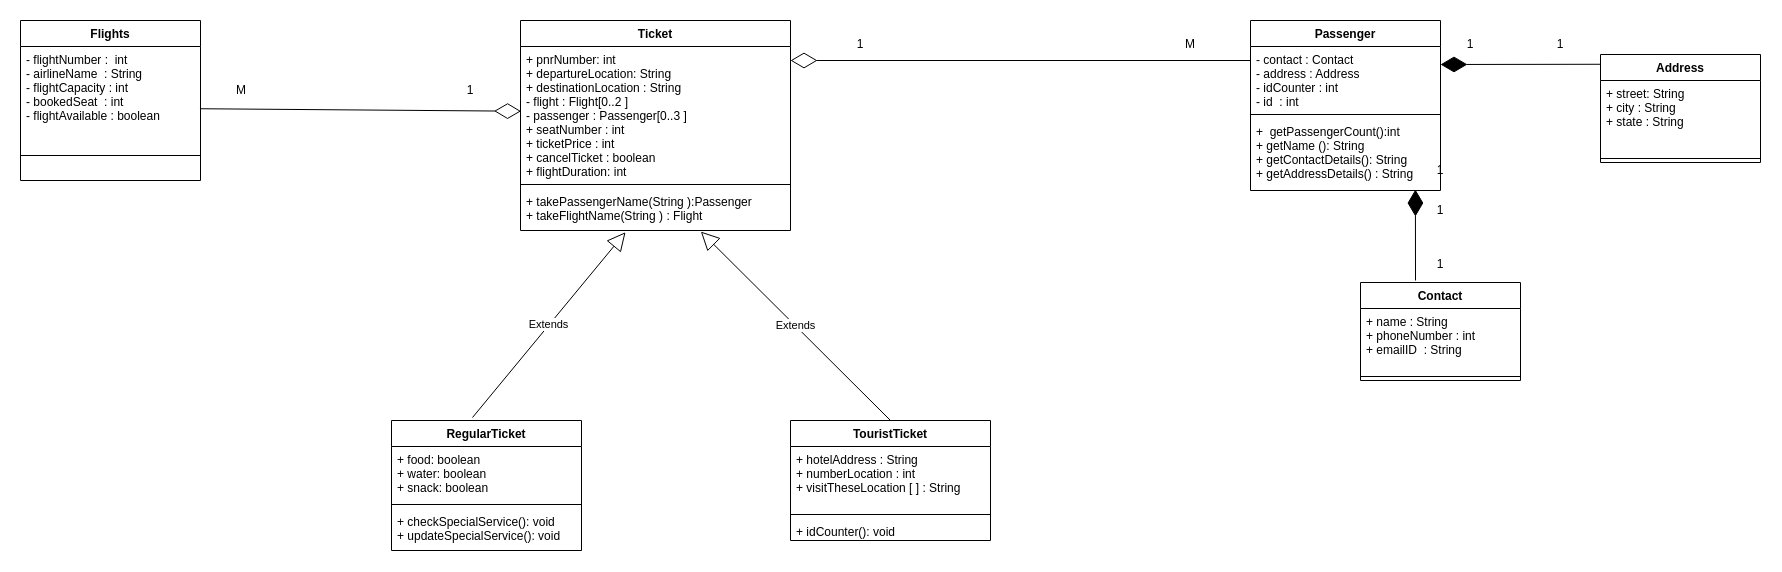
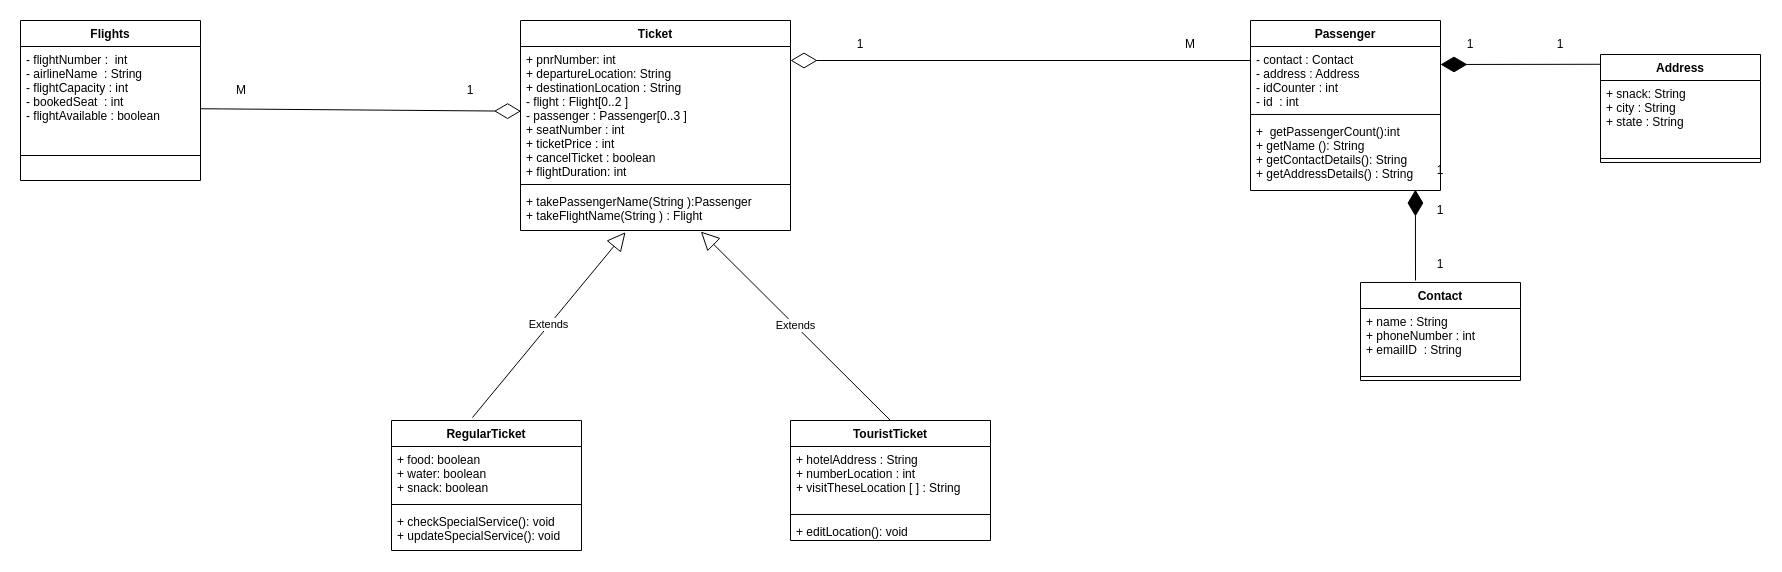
  <mxCell id="0" />
  <mxCell id="1" parent="0" />
  <mxCell id="2" value="Flights" style="swimlane;fontStyle=1;align=center;verticalAlign=top;childLayout=stackLayout;horizontal=1;startSize=26;horizontalStack=0;resizeParent=1;resizeParentMax=0;resizeLast=0;collapsible=1;marginBottom=0;" parent="1" vertex="1"><mxGeometry x="20" y="20" width="180" height="160" as="geometry" /></mxCell>
  <mxCell id="3" value="- flightNumber :  int&#10;- airlineName  : String&#10;- flightCapacity : int&#10;- bookedSeat  : int&#10;- flightAvailable : boolean&#10;&#10;" style="text;strokeColor=none;fillColor=none;align=left;verticalAlign=top;spacingLeft=4;spacingRight=4;overflow=hidden;rotatable=0;points=[[0,0.5],[1,0.5]];portConstraint=eastwest;" parent="2" vertex="1"><mxGeometry y="26" width="180" height="84" as="geometry" /></mxCell>
  <mxCell id="4" value="" style="line;strokeWidth=1;fillColor=none;align=left;verticalAlign=middle;spacingTop=-1;spacingLeft=3;spacingRight=3;rotatable=0;labelPosition=right;points=[];portConstraint=eastwest;" parent="2" vertex="1"><mxGeometry y="110" width="180" height="50" as="geometry" /></mxCell>
  <mxCell id="5" value="" style="endArrow=diamondThin;endFill=0;endSize=24;html=1;entryX=0.002;entryY=0.38;entryDx=0;entryDy=0;entryPerimeter=0;exitX=0.997;exitY=0.741;exitDx=0;exitDy=0;exitPerimeter=0;" parent="1" source="3" edge="1"><mxGeometry width="160" relative="1" as="geometry"><mxPoint x="200" y="114.29" as="sourcePoint" /><mxPoint x="520.54" y="110.72" as="targetPoint" /><Array as="points" /></mxGeometry></mxCell>
  <mxCell id="6" value="Ticket" style="swimlane;fontStyle=1;align=center;verticalAlign=top;childLayout=stackLayout;horizontal=1;startSize=26;horizontalStack=0;resizeParent=1;resizeParentMax=0;resizeLast=0;collapsible=1;marginBottom=0;" parent="1" vertex="1"><mxGeometry x="520" y="20" width="270" height="210" as="geometry" /></mxCell>
  <mxCell id="7" value="+ pnrNumber: int&#10;+ departureLocation: String&#10;+ destinationLocation : String&#10;- flight : Flight[0..2 ]&#10;- passenger : Passenger[0..3 ]&#10;+ seatNumber : int &#10;+ ticketPrice : int&#10;+ cancelTicket : boolean&#10;+ flightDuration: int  &#10;&#10;" style="text;strokeColor=none;fillColor=none;align=left;verticalAlign=top;spacingLeft=4;spacingRight=4;overflow=hidden;rotatable=0;points=[[0,0.5],[1,0.5]];portConstraint=eastwest;" parent="6" vertex="1"><mxGeometry y="26" width="270" height="134" as="geometry" /></mxCell>
  <mxCell id="8" value="" style="line;strokeWidth=1;fillColor=none;align=left;verticalAlign=middle;spacingTop=-1;spacingLeft=3;spacingRight=3;rotatable=0;labelPosition=right;points=[];portConstraint=eastwest;" parent="6" vertex="1"><mxGeometry y="160" width="270" height="8" as="geometry" /></mxCell>
  <mxCell id="9" value="+ takePassengerName(String ):Passenger&#10;+ takeFlightName(String ) : Flight" style="text;strokeColor=none;fillColor=none;align=left;verticalAlign=top;spacingLeft=4;spacingRight=4;overflow=hidden;rotatable=0;points=[[0,0.5],[1,0.5]];portConstraint=eastwest;" parent="6" vertex="1"><mxGeometry y="168" width="270" height="42" as="geometry" /></mxCell>
  <mxCell id="10" value="RegularTicket" style="swimlane;fontStyle=1;align=center;verticalAlign=top;childLayout=stackLayout;horizontal=1;startSize=26;horizontalStack=0;resizeParent=1;resizeParentMax=0;resizeLast=0;collapsible=1;marginBottom=0;" parent="1" vertex="1"><mxGeometry x="391" y="420" width="190" height="130" as="geometry" /></mxCell>
  <mxCell id="11" value="+ food: boolean&#10;+ water: boolean&#10;+ snack: boolean&#10;&#10;" style="text;strokeColor=none;fillColor=none;align=left;verticalAlign=top;spacingLeft=4;spacingRight=4;overflow=hidden;rotatable=0;points=[[0,0.5],[1,0.5]];portConstraint=eastwest;" parent="10" vertex="1"><mxGeometry y="26" width="190" height="54" as="geometry" /></mxCell>
  <mxCell id="12" value="" style="line;strokeWidth=1;fillColor=none;align=left;verticalAlign=middle;spacingTop=-1;spacingLeft=3;spacingRight=3;rotatable=0;labelPosition=right;points=[];portConstraint=eastwest;" parent="10" vertex="1"><mxGeometry y="80" width="190" height="8" as="geometry" /></mxCell>
  <mxCell id="13" value="+ checkSpecialService(): void&#10;+ updateSpecialService(): void&#10;" style="text;strokeColor=none;fillColor=none;align=left;verticalAlign=top;spacingLeft=4;spacingRight=4;overflow=hidden;rotatable=0;points=[[0,0.5],[1,0.5]];portConstraint=eastwest;" parent="10" vertex="1"><mxGeometry y="88" width="190" height="42" as="geometry" /></mxCell>
  <mxCell id="14" value="TouristTicket" style="swimlane;fontStyle=1;align=center;verticalAlign=top;childLayout=stackLayout;horizontal=1;startSize=26;horizontalStack=0;resizeParent=1;resizeParentMax=0;resizeLast=0;collapsible=1;marginBottom=0;" parent="1" vertex="1"><mxGeometry x="790" y="420" width="200" height="120" as="geometry" /></mxCell>
  <mxCell id="15" value="+ hotelAddress : String&#10;+ numberLocation : int&#10;+ visitTheseLocation [ ] : String&#10;" style="text;strokeColor=none;fillColor=none;align=left;verticalAlign=top;spacingLeft=4;spacingRight=4;overflow=hidden;rotatable=0;points=[[0,0.5],[1,0.5]];portConstraint=eastwest;" parent="14" vertex="1"><mxGeometry y="26" width="200" height="64" as="geometry" /></mxCell>
  <mxCell id="16" value="" style="line;strokeWidth=1;fillColor=none;align=left;verticalAlign=middle;spacingTop=-1;spacingLeft=3;spacingRight=3;rotatable=0;labelPosition=right;points=[];portConstraint=eastwest;" parent="14" vertex="1"><mxGeometry y="90" width="200" height="8" as="geometry" /></mxCell>
- <mxCell id="17" value="+ idCounter(): void" style="text;strokeColor=none;fillColor=none;align=left;verticalAlign=top;spacingLeft=4;spacingRight=4;overflow=hidden;rotatable=0;points=[[0,0.5],[1,0.5]];portConstraint=eastwest;" parent="14" vertex="1"><mxGeometry y="98" width="200" height="22" as="geometry" /></mxCell>
+ <mxCell id="17" value="+ editLocation(): void" style="text;strokeColor=none;fillColor=none;align=left;verticalAlign=top;spacingLeft=4;spacingRight=4;overflow=hidden;rotatable=0;points=[[0,0.5],[1,0.5]];portConstraint=eastwest;" parent="14" vertex="1"><mxGeometry y="98" width="200" height="22" as="geometry" /></mxCell>
  <mxCell id="18" value="Extends" style="endArrow=block;endSize=16;endFill=0;html=1;entryX=0.389;entryY=1.041;entryDx=0;entryDy=0;entryPerimeter=0;" parent="1" target="9" edge="1"><mxGeometry width="160" relative="1" as="geometry"><mxPoint x="472" y="417" as="sourcePoint" /><mxPoint x="860" y="418" as="targetPoint" /><Array as="points" /></mxGeometry></mxCell>
  <mxCell id="19" value="Extends" style="endArrow=block;endSize=16;endFill=0;html=1;exitX=0.5;exitY=0;exitDx=0;exitDy=0;entryX=0.668;entryY=1.026;entryDx=0;entryDy=0;entryPerimeter=0;" parent="1" source="14" target="9" edge="1"><mxGeometry width="160" relative="1" as="geometry"><mxPoint x="780" y="380" as="sourcePoint" /><mxPoint x="750" y="360" as="targetPoint" /><Array as="points" /></mxGeometry></mxCell>
  <mxCell id="20" value="Passenger" style="swimlane;fontStyle=1;align=center;verticalAlign=top;childLayout=stackLayout;horizontal=1;startSize=26;horizontalStack=0;resizeParent=1;resizeParentMax=0;resizeLast=0;collapsible=1;marginBottom=0;" parent="1" vertex="1"><mxGeometry x="1250" y="20" width="190" height="170" as="geometry" /></mxCell>
  <mxCell id="21" value="- contact : Contact&#10;- address : Address&#10;- idCounter : int&#10;- id  : int&#10;" style="text;strokeColor=none;fillColor=none;align=left;verticalAlign=top;spacingLeft=4;spacingRight=4;overflow=hidden;rotatable=0;points=[[0,0.5],[1,0.5]];portConstraint=eastwest;" parent="20" vertex="1"><mxGeometry y="26" width="190" height="64" as="geometry" /></mxCell>
  <mxCell id="22" value="" style="line;strokeWidth=1;fillColor=none;align=left;verticalAlign=middle;spacingTop=-1;spacingLeft=3;spacingRight=3;rotatable=0;labelPosition=right;points=[];portConstraint=eastwest;" parent="20" vertex="1"><mxGeometry y="90" width="190" height="8" as="geometry" /></mxCell>
  <mxCell id="23" value="+  getPassengerCount():int&#10;+ getName (): String&#10;+ getContactDetails(): String&#10;+ getAddressDetails() : String&#10;" style="text;strokeColor=none;fillColor=none;align=left;verticalAlign=top;spacingLeft=4;spacingRight=4;overflow=hidden;rotatable=0;points=[[0,0.5],[1,0.5]];portConstraint=eastwest;" parent="20" vertex="1"><mxGeometry y="98" width="190" height="72" as="geometry" /></mxCell>
  <mxCell id="24" value="" style="endArrow=diamondThin;endFill=0;endSize=24;html=1;" parent="1" edge="1"><mxGeometry width="160" relative="1" as="geometry"><mxPoint x="1250" y="60" as="sourcePoint" /><mxPoint x="790" y="60" as="targetPoint" /><Array as="points" /></mxGeometry></mxCell>
  <mxCell id="25" value="Address" style="swimlane;fontStyle=1;align=center;verticalAlign=top;childLayout=stackLayout;horizontal=1;startSize=26;horizontalStack=0;resizeParent=1;resizeParentMax=0;resizeLast=0;collapsible=1;marginBottom=0;" parent="1" vertex="1"><mxGeometry x="1600" y="54" width="160" height="108" as="geometry" /></mxCell>
- <mxCell id="26" value="+ street: String&#10;+ city : String&#10;+ state : String" style="text;strokeColor=none;fillColor=none;align=left;verticalAlign=top;spacingLeft=4;spacingRight=4;overflow=hidden;rotatable=0;points=[[0,0.5],[1,0.5]];portConstraint=eastwest;" parent="25" vertex="1"><mxGeometry y="26" width="160" height="74" as="geometry" /></mxCell>
+ <mxCell id="26" value="+ snack: String&#10;+ city : String&#10;+ state : String" style="text;strokeColor=none;fillColor=none;align=left;verticalAlign=top;spacingLeft=4;spacingRight=4;overflow=hidden;rotatable=0;points=[[0,0.5],[1,0.5]];portConstraint=eastwest;" parent="25" vertex="1"><mxGeometry y="26" width="160" height="74" as="geometry" /></mxCell>
  <mxCell id="27" value="" style="line;strokeWidth=1;fillColor=none;align=left;verticalAlign=middle;spacingTop=-1;spacingLeft=3;spacingRight=3;rotatable=0;labelPosition=right;points=[];portConstraint=eastwest;" parent="25" vertex="1"><mxGeometry y="100" width="160" height="8" as="geometry" /></mxCell>
  <mxCell id="28" value="Contact" style="swimlane;fontStyle=1;align=center;verticalAlign=top;childLayout=stackLayout;horizontal=1;startSize=26;horizontalStack=0;resizeParent=1;resizeParentMax=0;resizeLast=0;collapsible=1;marginBottom=0;" parent="1" vertex="1"><mxGeometry x="1360" y="282" width="160" height="98" as="geometry" /></mxCell>
  <mxCell id="29" value="+ name : String&#10;+ phoneNumber : int&#10;+ emailID  : String&#10;" style="text;strokeColor=none;fillColor=none;align=left;verticalAlign=top;spacingLeft=4;spacingRight=4;overflow=hidden;rotatable=0;points=[[0,0.5],[1,0.5]];portConstraint=eastwest;" parent="28" vertex="1"><mxGeometry y="26" width="160" height="64" as="geometry" /></mxCell>
  <mxCell id="30" value="" style="line;strokeWidth=1;fillColor=none;align=left;verticalAlign=middle;spacingTop=-1;spacingLeft=3;spacingRight=3;rotatable=0;labelPosition=right;points=[];portConstraint=eastwest;" parent="28" vertex="1"><mxGeometry y="90" width="160" height="8" as="geometry" /></mxCell>
  <mxCell id="31" value="" style="endArrow=diamondThin;endFill=1;endSize=24;html=1;entryX=0.868;entryY=0.987;entryDx=0;entryDy=0;entryPerimeter=0;" parent="1" target="23" edge="1"><mxGeometry width="160" relative="1" as="geometry"><mxPoint x="1415" y="280" as="sourcePoint" /><mxPoint x="1407" y="140" as="targetPoint" /></mxGeometry></mxCell>
  <mxCell id="32" value="" style="endArrow=diamondThin;endFill=1;endSize=24;html=1;entryX=1;entryY=0.5;entryDx=0;entryDy=0;exitX=0.001;exitY=-0.009;exitDx=0;exitDy=0;exitPerimeter=0;" parent="1" edge="1"><mxGeometry width="160" relative="1" as="geometry"><mxPoint x="1600.16" y="63.766" as="sourcePoint" /><mxPoint x="1440" y="64" as="targetPoint" /></mxGeometry></mxCell>
  <mxCell id="33" value="M" style="text;html=1;strokeColor=none;fillColor=none;align=center;verticalAlign=middle;whiteSpace=wrap;rounded=0;" parent="1" vertex="1"><mxGeometry x="221" y="80" width="40" height="20" as="geometry" /></mxCell>
  <mxCell id="34" value="1" style="text;html=1;strokeColor=none;fillColor=none;align=center;verticalAlign=middle;whiteSpace=wrap;rounded=0;" parent="1" vertex="1"><mxGeometry x="450" y="80" width="40" height="20" as="geometry" /></mxCell>
  <mxCell id="35" value="M" style="text;html=1;strokeColor=none;fillColor=none;align=center;verticalAlign=middle;whiteSpace=wrap;rounded=0;" parent="1" vertex="1"><mxGeometry x="1170" y="34" width="40" height="20" as="geometry" /></mxCell>
  <mxCell id="36" value="1" style="text;html=1;strokeColor=none;fillColor=none;align=center;verticalAlign=middle;whiteSpace=wrap;rounded=0;" parent="1" vertex="1"><mxGeometry x="840" y="34" width="40" height="20" as="geometry" /></mxCell>
  <mxCell id="37" value="1" style="text;html=1;strokeColor=none;fillColor=none;align=center;verticalAlign=middle;whiteSpace=wrap;rounded=0;" parent="1" vertex="1"><mxGeometry x="1420" y="254" width="40" height="20" as="geometry" /></mxCell>
  <mxCell id="38" value="1" style="text;html=1;strokeColor=none;fillColor=none;align=center;verticalAlign=middle;whiteSpace=wrap;rounded=0;" parent="1" vertex="1"><mxGeometry x="1420" y="160" width="40" height="20" as="geometry" /></mxCell>
  <mxCell id="39" value="1" style="text;html=1;strokeColor=none;fillColor=none;align=center;verticalAlign=middle;whiteSpace=wrap;rounded=0;" parent="1" vertex="1"><mxGeometry x="1450" y="34" width="40" height="20" as="geometry" /></mxCell>
  <mxCell id="40" value="1" style="text;html=1;strokeColor=none;fillColor=none;align=center;verticalAlign=middle;whiteSpace=wrap;rounded=0;" parent="1" vertex="1"><mxGeometry x="1540" y="34" width="40" height="20" as="geometry" /></mxCell>
  <mxCell id="41" value="1" style="text;html=1;strokeColor=none;fillColor=none;align=center;verticalAlign=middle;whiteSpace=wrap;rounded=0;" parent="1" vertex="1"><mxGeometry x="1420" y="200" width="40" height="20" as="geometry" /></mxCell>
